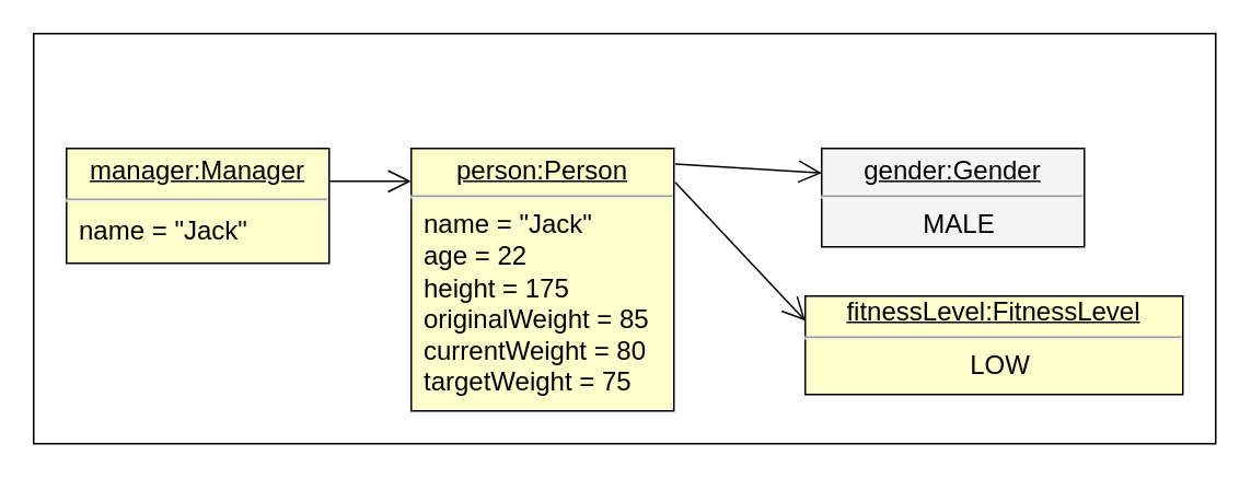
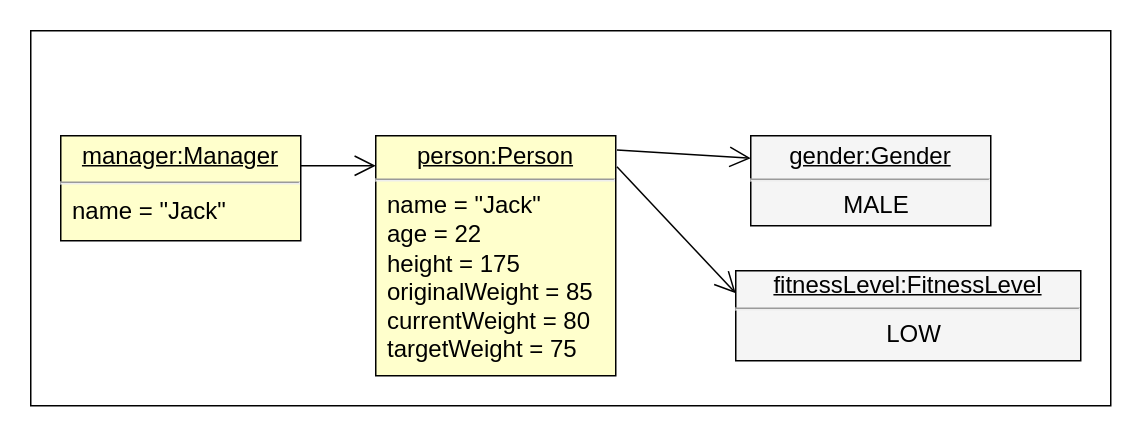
  <mxCell id="0" />
  <mxCell id="1" parent="0" />
  <mxCell id="2" value="" style="rounded=0;whiteSpace=wrap;html=1;" vertex="1" parent="1"><mxGeometry x="20" y="20" width="720" height="250" as="geometry" /></mxCell>
  <mxCell id="3" value="&lt;p style=&quot;margin: 4px 0px 0px ; text-align: center&quot;&gt;&lt;font style=&quot;font-size: 16px&quot;&gt;&lt;u&gt;person:Person&lt;/u&gt;&lt;/font&gt;&lt;/p&gt;&lt;hr&gt;&lt;p style=&quot;margin: 0px ; margin-left: 8px&quot;&gt;&lt;font size=&quot;3&quot;&gt;name = &quot;Jack&quot;&lt;span style=&quot;color: rgba(0 , 0 , 0 , 0) ; font-family: monospace&quot;&gt;%3CmxGraphModel%3E%3Croot%3E%3CmxCell%20id%3D%220%22%2F%3E%3CmxCell%20id%3D%221%22%20parent%3D%220%22%2F%3E%3CmxCell%20id%3D%222%22%20value%3D%22%26lt%3Bfont%20style%3D%26quot%3Bfont-size%3A%2018px%26quot%3B%26gt%3B%26lt%3Bu%26gt%3B%3AManager%26lt%3B%2Fu%26gt%3B%26lt%3B%2Ffont%26gt%3B%22%20style%3D%22html%3D1%3B%22%20vertex%3D%221%22%20parent%3D%221%22%3E%3CmxGeometry%20x%3D%2270%22%20y%3D%22230%22%20width%3D%22130%22%20height%3D%2240%22%20as%3D%22geometry%22%2F%3E%3C%2FmxCell%3E%3C%2Froot%3E%3C%2FmxGraphModel%3E&lt;/span&gt;&lt;span style=&quot;color: rgba(0 , 0 , 0 , 0) ; font-family: monospace&quot;&gt;%3CmxGraphModel%3E%3Croot%3E%3CmxCell%20id%3D%220%22%2F%3E%3CmxCell%20id%3D%221%22%20parent%3D%220%22%2F%3E%3CmxCell%20id%3D%222%22%20value%3D%22%26lt%3Bfont%20style%3D%26quot%3Bfont-size%3A%2018px%26quot%3B%26gt%3B%26lt%3Bu%26gt%3B%3AManager%26lt%3B%2Fu%26gt%3B%26lt%3B%2Ffont%26gt%3B%22%20style%3D%22html%3D1%3B%22%20vertex%3D%221%22%20parent%3D%221%22%3E%3CmxGeometry%20x%3D%2270%22%20y%3D%22230%22%20width%3D%22130%22%20height%3D%2240%22%20as%3D%22geometry%22%2F%3E%3C%2FmxCell%3E%3C%2Froot%3E%3C%2FmxGraphModel%3E&lt;/span&gt;&lt;br&gt;age = 22&lt;/font&gt;&lt;/p&gt;&lt;p style=&quot;margin: 0px ; margin-left: 8px&quot;&gt;&lt;font size=&quot;3&quot;&gt;height = 175&lt;/font&gt;&lt;/p&gt;&lt;p style=&quot;margin: 0px ; margin-left: 8px&quot;&gt;&lt;font size=&quot;3&quot;&gt;originalWeight = 85&lt;/font&gt;&lt;/p&gt;&lt;p style=&quot;margin: 0px ; margin-left: 8px&quot;&gt;&lt;font size=&quot;3&quot;&gt;currentWeight = 80&lt;/font&gt;&lt;/p&gt;&lt;p style=&quot;margin: 0px ; margin-left: 8px&quot;&gt;&lt;font size=&quot;3&quot;&gt;targetWeight = 75&lt;/font&gt;&lt;/p&gt;" style="verticalAlign=top;align=left;overflow=fill;fontSize=12;fontFamily=Helvetica;html=1;fillColor=#FFFFCC;" vertex="1" parent="1"><mxGeometry x="250" y="90" width="160" height="160" as="geometry" /></mxCell>
  <mxCell id="4" value="&lt;p style=&quot;margin: 4px 0px 0px&quot;&gt;&lt;font style=&quot;font-size: 16px&quot;&gt;&lt;u&gt;gender:Gender&lt;/u&gt;&lt;br&gt;&lt;/font&gt;&lt;/p&gt;&lt;hr&gt;&lt;p style=&quot;margin: 0px ; margin-left: 8px&quot;&gt;&lt;font size=&quot;3&quot;&gt;MALE&lt;/font&gt;&lt;/p&gt;&lt;p style=&quot;margin: 0px ; margin-left: 8px&quot;&gt;&lt;br&gt;&lt;/p&gt;" style="verticalAlign=top;align=center;overflow=fill;fontSize=12;fontFamily=Helvetica;html=1;fillColor=#f5f5f5;" vertex="1" parent="1"><mxGeometry x="500" y="90" width="160" height="60" as="geometry" /></mxCell>
- <mxCell id="5" value="&lt;u&gt;&lt;font style=&quot;font-size: 16px&quot;&gt;fitnessLevel:FitnessLevel&lt;br&gt;&lt;/font&gt;&lt;/u&gt;&lt;hr&gt;&lt;p style=&quot;margin: 0px ; margin-left: 8px&quot;&gt;&lt;font size=&quot;3&quot;&gt;LOW&lt;/font&gt;&lt;/p&gt;&lt;p style=&quot;margin: 0px ; margin-left: 8px&quot;&gt;&lt;br&gt;&lt;/p&gt;" style="verticalAlign=top;align=center;overflow=fill;fontSize=12;fontFamily=Helvetica;html=1;fillColor=#FFFFCC;" vertex="1" parent="1"><mxGeometry x="490" y="180" width="230" height="60" as="geometry" /></mxCell>
+ <mxCell id="5" value="&lt;u&gt;&lt;font style=&quot;font-size: 16px&quot;&gt;fitnessLevel:FitnessLevel&lt;br&gt;&lt;/font&gt;&lt;/u&gt;&lt;hr&gt;&lt;p style=&quot;margin: 0px ; margin-left: 8px&quot;&gt;&lt;font size=&quot;3&quot;&gt;LOW&lt;/font&gt;&lt;/p&gt;&lt;p style=&quot;margin: 0px ; margin-left: 8px&quot;&gt;&lt;br&gt;&lt;/p&gt;" style="verticalAlign=top;align=center;overflow=fill;fontSize=12;fontFamily=Helvetica;html=1;fillColor=#f5f5f5;" vertex="1" parent="1"><mxGeometry x="490" y="180" width="230" height="60" as="geometry" /></mxCell>
  <mxCell id="6" value="&lt;p style=&quot;margin: 4px 0px 0px ; text-align: center&quot;&gt;&lt;font style=&quot;font-size: 16px&quot;&gt;&lt;u&gt;manager:Manager&lt;/u&gt;&lt;/font&gt;&lt;/p&gt;&lt;hr&gt;&lt;p style=&quot;margin: 0px ; margin-left: 8px&quot;&gt;&lt;font size=&quot;3&quot;&gt;name = &quot;Jack&quot;&lt;span style=&quot;color: rgba(0 , 0 , 0 , 0) ; font-family: monospace&quot;&gt;%3CmxGraphModel%3E%3Croot%3E%3CmxCell%20id%3D%220%22%2F%3E%3CmxCell%20id%3D%221%22%20parent%3D%220%22%2F%3E%3CmxCell%20id%3D%222%22%20value%3D%22%26lt%3Bfont%20style%3D%26quot%3Bfont-size%3A%2018px%26quot%3B%26gt%3B%26lt%3Bu%26gt%3B%3AManager%26lt%3B%2Fu%26gt%3B%26lt%3B%2Ffont%26gt%3B%22%20style%3D%22html%3D1%3B%22%20vertex%3D%221%22%20parent%3D%221%22%3E%3CmxGeometry%20x%3D%2270%22%20y%3D%22230%22%20width%3D%22130%22%20height%3D%2240%22%20as%3D%22geometry%22%2F%3E%3C%2FmxCell%3E%3C%2Froot%3E%3C%2FmxGraphModel%3E&lt;/span&gt;&lt;span style=&quot;color: rgba(0 , 0 , 0 , 0) ; font-family: monospace&quot;&gt;%3CmxGraphModel%3E%3Croot%3E%3CmxCell%20id%3D%220%22%2F%3E%3CmxCell%20id%3D%221%22%20parent%3D%220%22%2F%3E%3CmxCell%20id%3D%222%22%20value%3D%22%26lt%3Bfont%20style%3D%26quot%3Bfont-size%3A%2018px%26quot%3B%26gt%3B%26lt%3Bu%26gt%3B%3AManager%26lt%3B%2Fu%26gt%3B%26lt%3B%2Ffont%26gt%3B%22%20style%3D%22html%3D1%3B%22%20vertex%3D%221%22%20parent%3D%221%22%3E%3CmxGeometry%20x%3D%2270%22%20y%3D%22230%22%20width%3D%22130%22%20height%3D%2240%22%20as%3D%22geometry%22%2F%3E%3C%2FmxCell%3E%3C%2Froot%3E%3C%2FmxGraphModel%3E&lt;/span&gt;&lt;br&gt;&lt;/font&gt;&lt;br&gt;&lt;/p&gt;" style="verticalAlign=top;align=left;overflow=fill;fontSize=16;fontFamily=Helvetica;html=1;fillColor=#FFFFCC;" vertex="1" parent="1"><mxGeometry x="40" y="90" width="160" height="70" as="geometry" /></mxCell>
  <mxCell id="7" value="" style="endArrow=open;endFill=1;endSize=12;html=1;" edge="1" parent="1"><mxGeometry width="160" relative="1" as="geometry"><mxPoint x="200" y="110" as="sourcePoint" /><mxPoint x="250" y="110" as="targetPoint" /></mxGeometry></mxCell>
  <mxCell id="8" value="" style="endArrow=open;endFill=1;endSize=12;html=1;exitX=1.005;exitY=0.059;exitDx=0;exitDy=0;entryX=0;entryY=0.25;entryDx=0;entryDy=0;exitPerimeter=0;" edge="1" parent="1" source="3" target="4"><mxGeometry width="160" relative="1" as="geometry"><mxPoint x="370" y="130" as="sourcePoint" /><mxPoint x="530" y="130" as="targetPoint" /></mxGeometry></mxCell>
  <mxCell id="9" value="" style="endArrow=open;endFill=1;endSize=12;html=1;entryX=0;entryY=0.25;entryDx=0;entryDy=0;exitX=1.005;exitY=0.129;exitDx=0;exitDy=0;exitPerimeter=0;" edge="1" parent="1" source="3" target="5"><mxGeometry width="160" relative="1" as="geometry"><mxPoint x="425.6" y="111.84" as="sourcePoint" /><mxPoint x="510" y="115" as="targetPoint" /></mxGeometry></mxCell>
